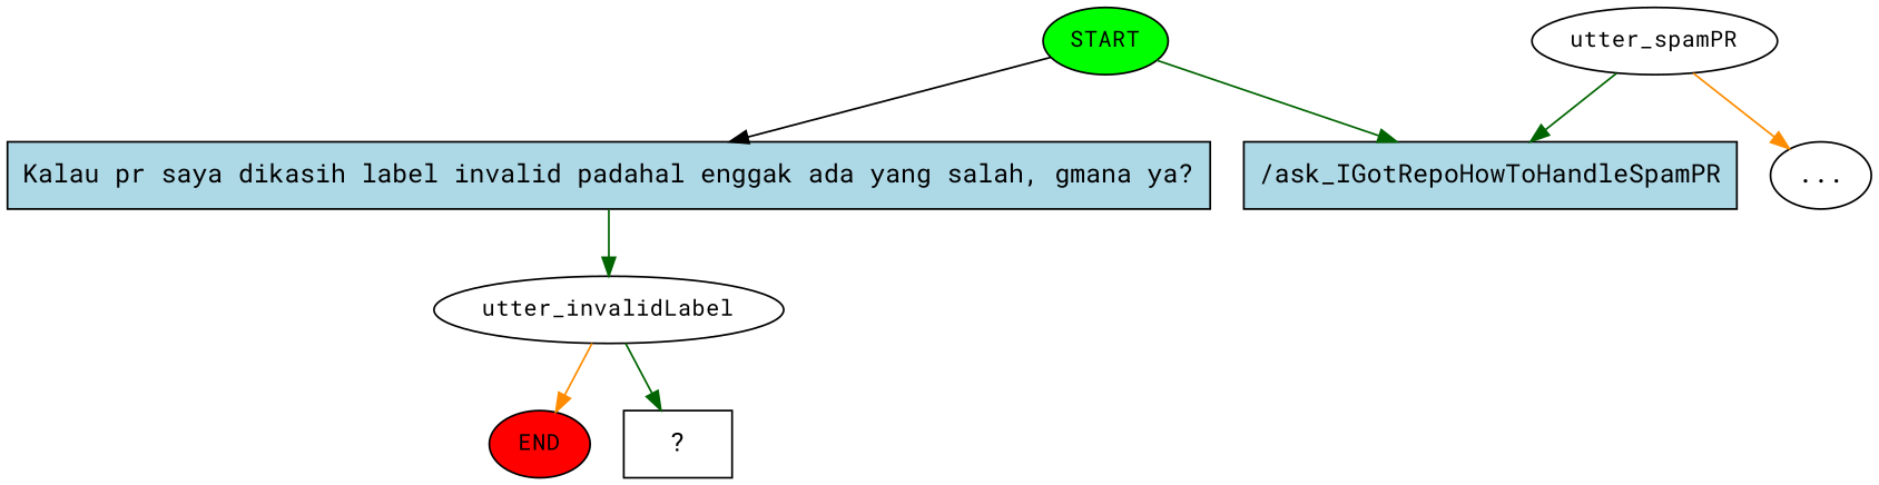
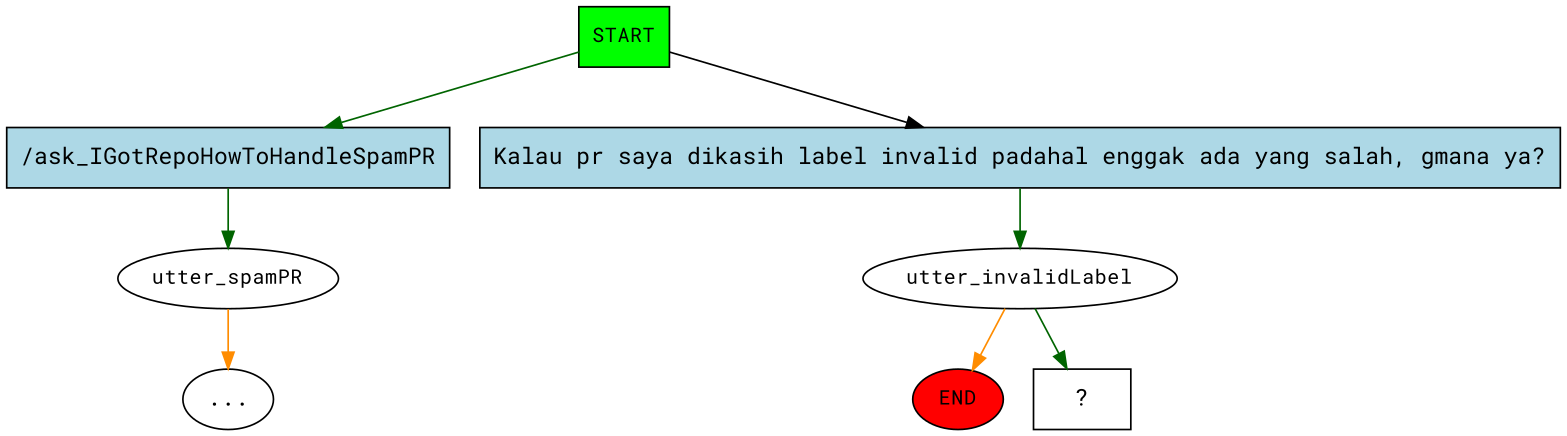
  digraph {
    fontname="Roboto Mono"
    node [fontname="Roboto Mono"]
    edge [color=darkgreen fontname="Roboto Mono"]
-   n1 [fillcolor=green fontsize=12 label=START style=filled]
+   n1 [fillcolor=green fontsize=12 label=START style=filled shape=box]
    n2 [fillcolor=lightblue label="/ask_IGotRepoHowToHandleSpamPR" shape=rect style=filled]
    n3 [fillcolor=lightblue label="Kalau\ pr\ saya\ dikasih\ label\ invalid\ padahal\ enggak\ ada\ yang\ salah,\ gmana\ ya\?" shape=rect style=filled]
    n4 [fontsize=12 label=utter_spamPR]
    n5 [fontsize=12 label=utter_invalidLabel]
    n6 [fillcolor=red fontsize=12 label=END style=filled]
    n7 [label="..."]
    n8 [label="  ?  " shape=rect]
    n1 -> n2
    n1 -> n3 [color=black]
-   n4 -> n2
+   n2 -> n4
    n3 -> n5
    n4 -> n7 [color=darkorange]
    n5 -> n6 [color=darkorange]
    n5 -> n8
  }
